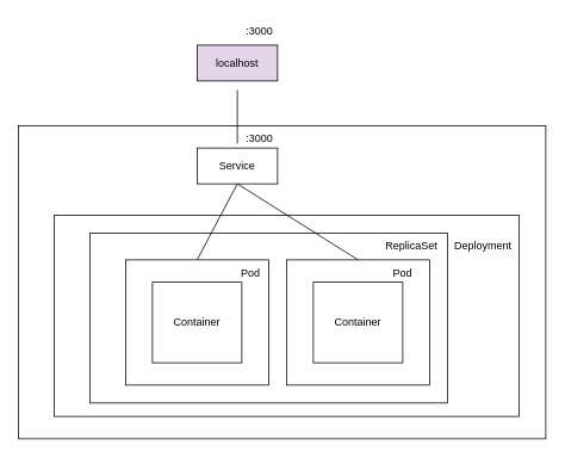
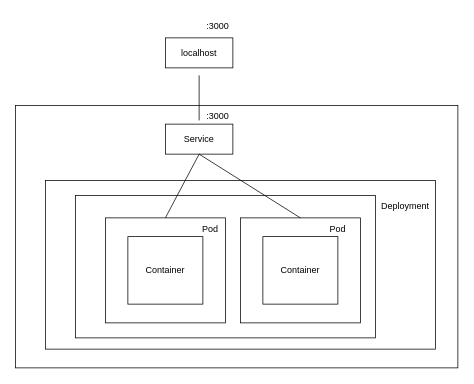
  <mxCell id="0" />
  <mxCell id="1" parent="0" />
  <mxCell id="2" value="" style="rounded=0;whiteSpace=wrap;html=1;" parent="1" vertex="1"><mxGeometry x="20" y="140" width="590" height="350" as="geometry" /></mxCell>
  <mxCell id="3" value="" style="rounded=0;whiteSpace=wrap;html=1;" vertex="1" parent="1"><mxGeometry x="60" y="240" width="520" height="225" as="geometry" /></mxCell>
  <mxCell id="4" value="" style="rounded=0;whiteSpace=wrap;html=1;" vertex="1" parent="1"><mxGeometry x="100" y="260" width="400" height="190" as="geometry" /></mxCell>
  <mxCell id="5" value="" style="rounded=0;whiteSpace=wrap;html=1;" parent="1" vertex="1"><mxGeometry x="140" y="290" width="160" height="140" as="geometry" /></mxCell>
  <mxCell id="6" value="Pod" style="text;html=1;strokeColor=none;fillColor=none;align=center;verticalAlign=middle;whiteSpace=wrap;rounded=0;" parent="1" vertex="1"><mxGeometry x="250" y="290" width="60" height="30" as="geometry" /></mxCell>
  <mxCell id="7" value="" style="rounded=0;whiteSpace=wrap;html=1;" parent="1" vertex="1"><mxGeometry x="170" y="315" width="100" height="90" as="geometry" /></mxCell>
  <mxCell id="8" value="Container" style="text;html=1;strokeColor=none;fillColor=none;align=center;verticalAlign=middle;whiteSpace=wrap;rounded=0;" parent="1" vertex="1"><mxGeometry x="190" y="345" width="60" height="30" as="geometry" /></mxCell>
  <mxCell id="9" value="" style="rounded=0;whiteSpace=wrap;html=1;" parent="1" vertex="1"><mxGeometry x="220" y="165" width="90" height="40" as="geometry" /></mxCell>
  <mxCell id="10" value="Service" style="text;html=1;strokeColor=none;fillColor=none;align=center;verticalAlign=middle;whiteSpace=wrap;rounded=0;" parent="1" vertex="1"><mxGeometry x="235" y="170" width="60" height="30" as="geometry" /></mxCell>
  <mxCell id="11" value="" style="endArrow=none;html=1;rounded=0;endFill=0;" parent="1" edge="1"><mxGeometry width="50" height="50" relative="1" as="geometry"><mxPoint x="265" y="100" as="sourcePoint" /><mxPoint x="265" y="160" as="targetPoint" /></mxGeometry></mxCell>
  <mxCell id="12" value=":3000" style="text;html=1;strokeColor=none;fillColor=none;align=center;verticalAlign=middle;whiteSpace=wrap;rounded=0;" parent="1" vertex="1"><mxGeometry x="260" y="140" width="60" height="30" as="geometry" /></mxCell>
- <mxCell id="13" value="localhost" style="rounded=0;whiteSpace=wrap;html=1;fillColor=#e1d5e7;" vertex="1" parent="1"><mxGeometry x="220" y="50" width="90" height="40" as="geometry" /></mxCell>
+ <mxCell id="13" value="localhost" style="rounded=0;whiteSpace=wrap;html=1;" vertex="1" parent="1"><mxGeometry x="220" y="50" width="90" height="40" as="geometry" /></mxCell>
  <mxCell id="14" value=":3000" style="text;html=1;strokeColor=none;fillColor=none;align=center;verticalAlign=middle;whiteSpace=wrap;rounded=0;" vertex="1" parent="1"><mxGeometry x="260" y="20" width="60" height="30" as="geometry" /></mxCell>
  <mxCell id="15" value="Deployment" style="text;html=1;strokeColor=none;fillColor=none;align=center;verticalAlign=middle;whiteSpace=wrap;rounded=0;" vertex="1" parent="1"><mxGeometry x="510" y="260" width="60" height="30" as="geometry" /></mxCell>
- <mxCell id="16" value="ReplicaSet" style="text;html=1;strokeColor=none;fillColor=none;align=center;verticalAlign=middle;whiteSpace=wrap;rounded=0;" vertex="1" parent="1"><mxGeometry x="430" y="260" width="60" height="30" as="geometry" /></mxCell>
  <mxCell id="17" value="" style="rounded=0;whiteSpace=wrap;html=1;" vertex="1" parent="1"><mxGeometry x="320" y="290" width="160" height="140" as="geometry" /></mxCell>
  <mxCell id="18" value="" style="rounded=0;whiteSpace=wrap;html=1;" vertex="1" parent="1"><mxGeometry x="350" y="315" width="100" height="90" as="geometry" /></mxCell>
  <mxCell id="19" value="Container" style="text;html=1;strokeColor=none;fillColor=none;align=center;verticalAlign=middle;whiteSpace=wrap;rounded=0;" vertex="1" parent="1"><mxGeometry x="370" y="345" width="60" height="30" as="geometry" /></mxCell>
  <mxCell id="20" value="Pod" style="text;html=1;strokeColor=none;fillColor=none;align=center;verticalAlign=middle;whiteSpace=wrap;rounded=0;" vertex="1" parent="1"><mxGeometry x="420" y="290" width="60" height="30" as="geometry" /></mxCell>
  <mxCell id="21" value="" style="endArrow=none;html=1;rounded=0;entryX=0.5;entryY=1;entryDx=0;entryDy=0;exitX=0.5;exitY=0;exitDx=0;exitDy=0;" edge="1" parent="1" source="5" target="9"><mxGeometry width="50" height="50" relative="1" as="geometry"><mxPoint x="300" y="350" as="sourcePoint" /><mxPoint x="350" y="300" as="targetPoint" /></mxGeometry></mxCell>
  <mxCell id="22" value="" style="endArrow=none;html=1;rounded=0;entryX=0.5;entryY=0;entryDx=0;entryDy=0;exitX=0.5;exitY=1;exitDx=0;exitDy=0;" edge="1" parent="1" source="9" target="17"><mxGeometry width="50" height="50" relative="1" as="geometry"><mxPoint x="265" y="210" as="sourcePoint" /><mxPoint x="350" y="300" as="targetPoint" /></mxGeometry></mxCell>
